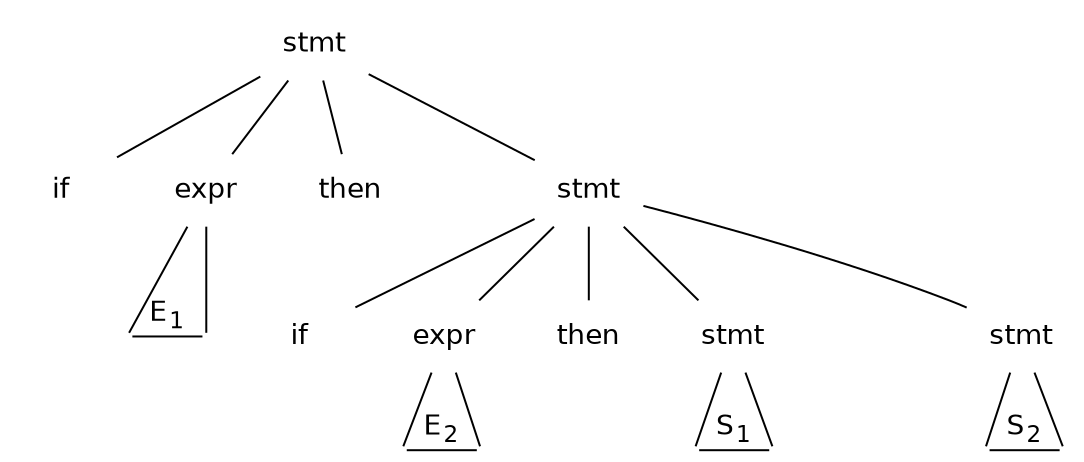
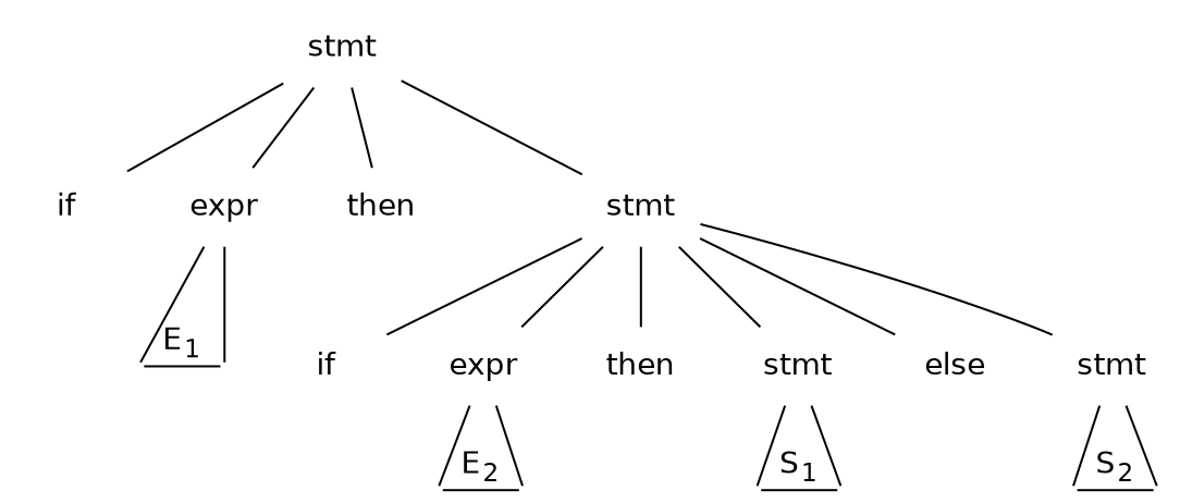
  digraph {
    fontname="DejaVu Sans"
    node [shape=none fontname="DejaVu Sans"]
    edge [arrowhead=none fontname="DejaVu Sans"]
    i0 [shape=point style=invis]
    i1 [shape=point style=invis]
    i2 [shape=point style=invis]
    i3 [shape=point style=invis]
    i4 [shape=point style=invis]
    i5 [shape=point style=invis]
    i6 [shape=point style=invis]
    i7 [shape=point style=invis]
    n9 [label=stmt]
    n10 [label=if]
    n11 [label=expr]
    n12 [label=then]
    n13 [label=stmt]
    n14 [label=if]
    n15 [label=expr]
    n16 [label=then]
    n17 [label=stmt]
+   n18 [label=else]
    n19 [label=stmt]
    subgraph sub_1 {
      rank=same
      i0
      i1
    }
    subgraph sub_2 {
      rank=same
      i2
      i3
      i4
      i5
      i6
      i7
    }
    i0 -> i1 [label=<E<SUB>1</SUB>>]
    i2 -> i3 [label=<E<SUB>2</SUB>>]
    i4 -> i5 [label=<S<SUB>1</SUB>>]
    i6 -> i7 [label=<S<SUB>2</SUB>>]
    n9 -> n10
    n9 -> n11
    n9 -> n12
    n9 -> n13
    n11 -> i0
    n11 -> i1
    n13 -> n14
    n13 -> n15
    n13 -> n16
    n13 -> n17
+   n13 -> n18
    n13 -> n19
    n15 -> i2
    n15 -> i3
    n17 -> i4
    n17 -> i5
    n19 -> i6
    n19 -> i7
  }
